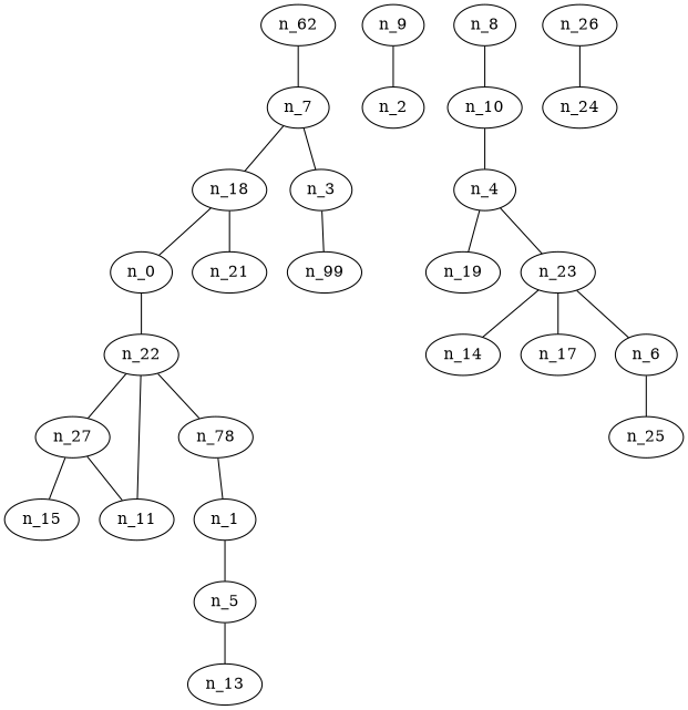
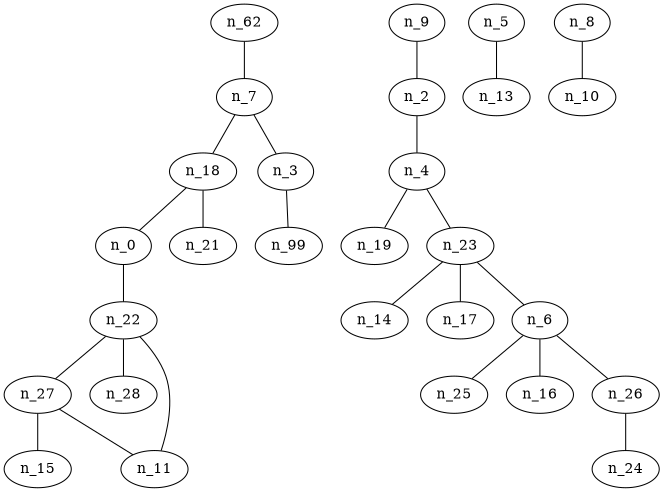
  graph {
    n1 [label=n_62]
    n_7
    n_18
    n_3
    n_0
    n_21
    n7 [label=n_99]
    n_22
    n_27
-   n_28 [label=n_78]
+   n_28
    n_11
    n_9
    n_2
    n_15
-   n_1
    n_5
    n_13
    n_8
    n_10
    n_4
    n_19
    n_23
    n_14
    n_17
    n_6
    n_25
+   n_16
    n_26
    n_24
    n1 -- n_7
    n_7 -- n_18
    n_7 -- n_3
    n_18 -- n_0
    n_18 -- n_21
    n_3 -- n7
    n_0 -- n_22
    n_22 -- n_27
    n_22 -- n_28
    n_22 -- n_11
    n_27 -- n_11
    n_27 -- n_15
-   n_28 -- n_1
    n_9 -- n_2
-   n_1 -- n_5
    n_5 -- n_13
    n_8 -- n_10
-   n_10 -- n_4
+   n_2 -- n_4
    n_4 -- n_19
    n_4 -- n_23
    n_23 -- n_14
    n_23 -- n_17
    n_23 -- n_6
    n_6 -- n_25
+   n_6 -- n_16
+   n_6 -- n_26
    n_26 -- n_24
  }
